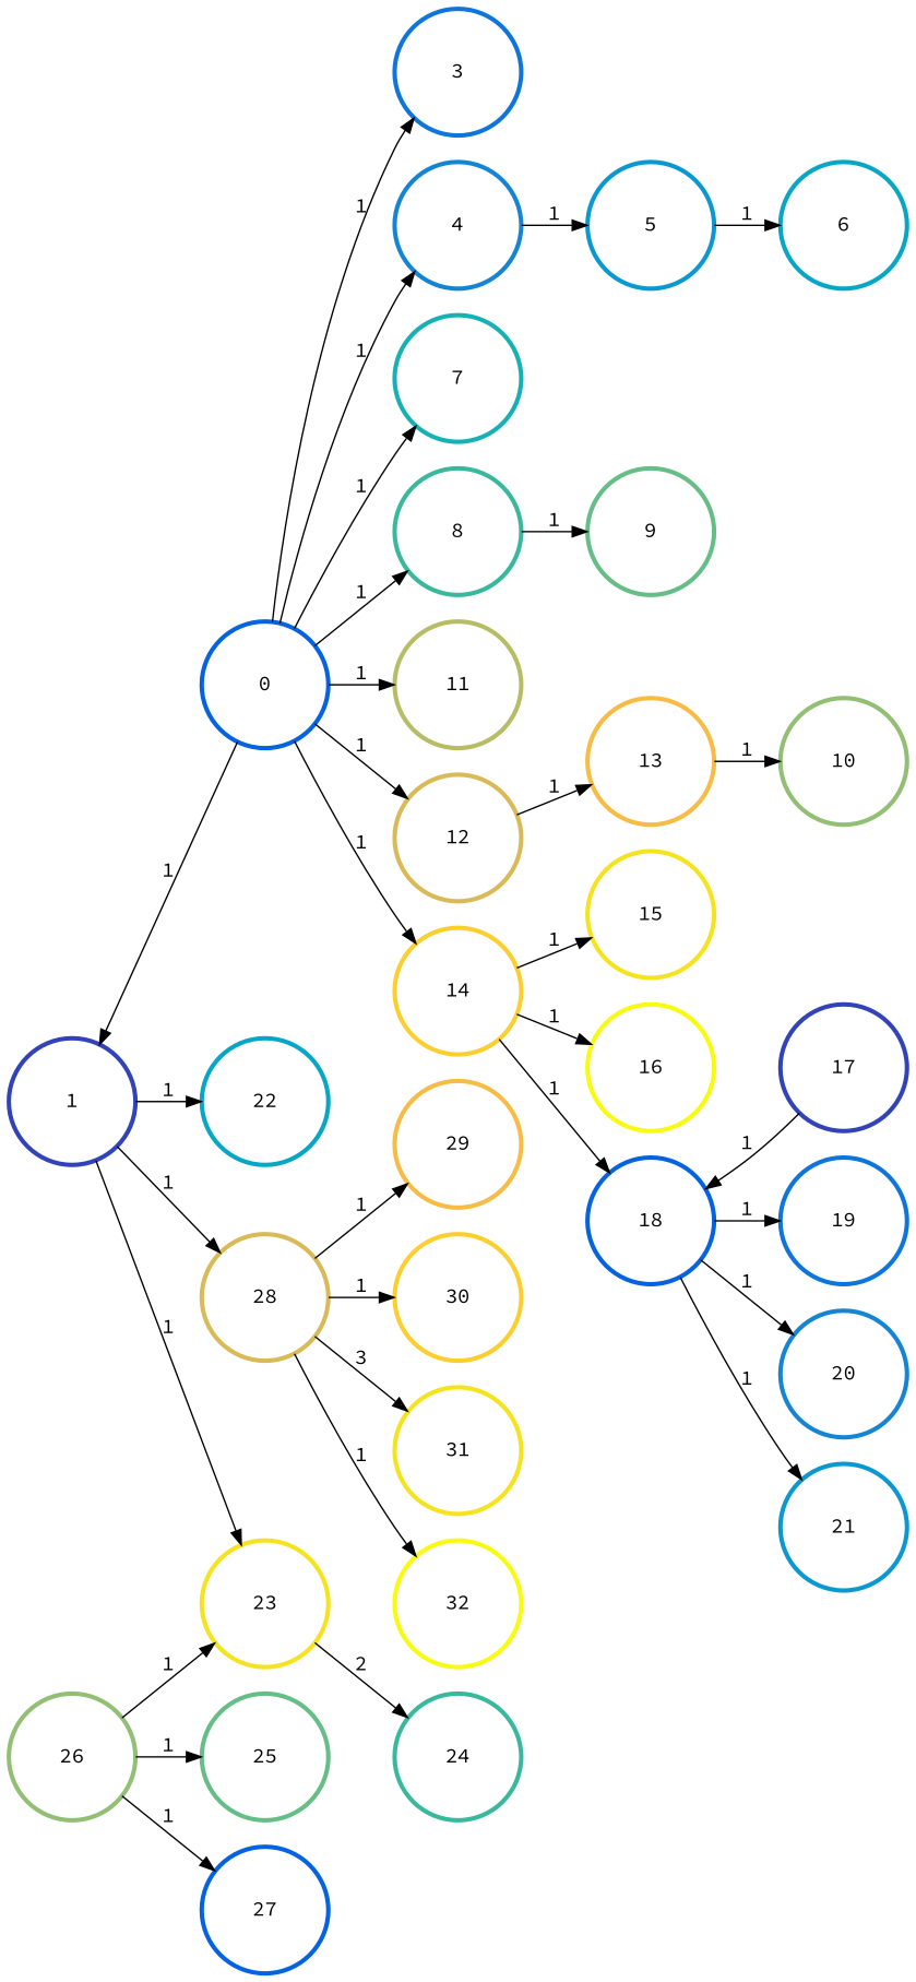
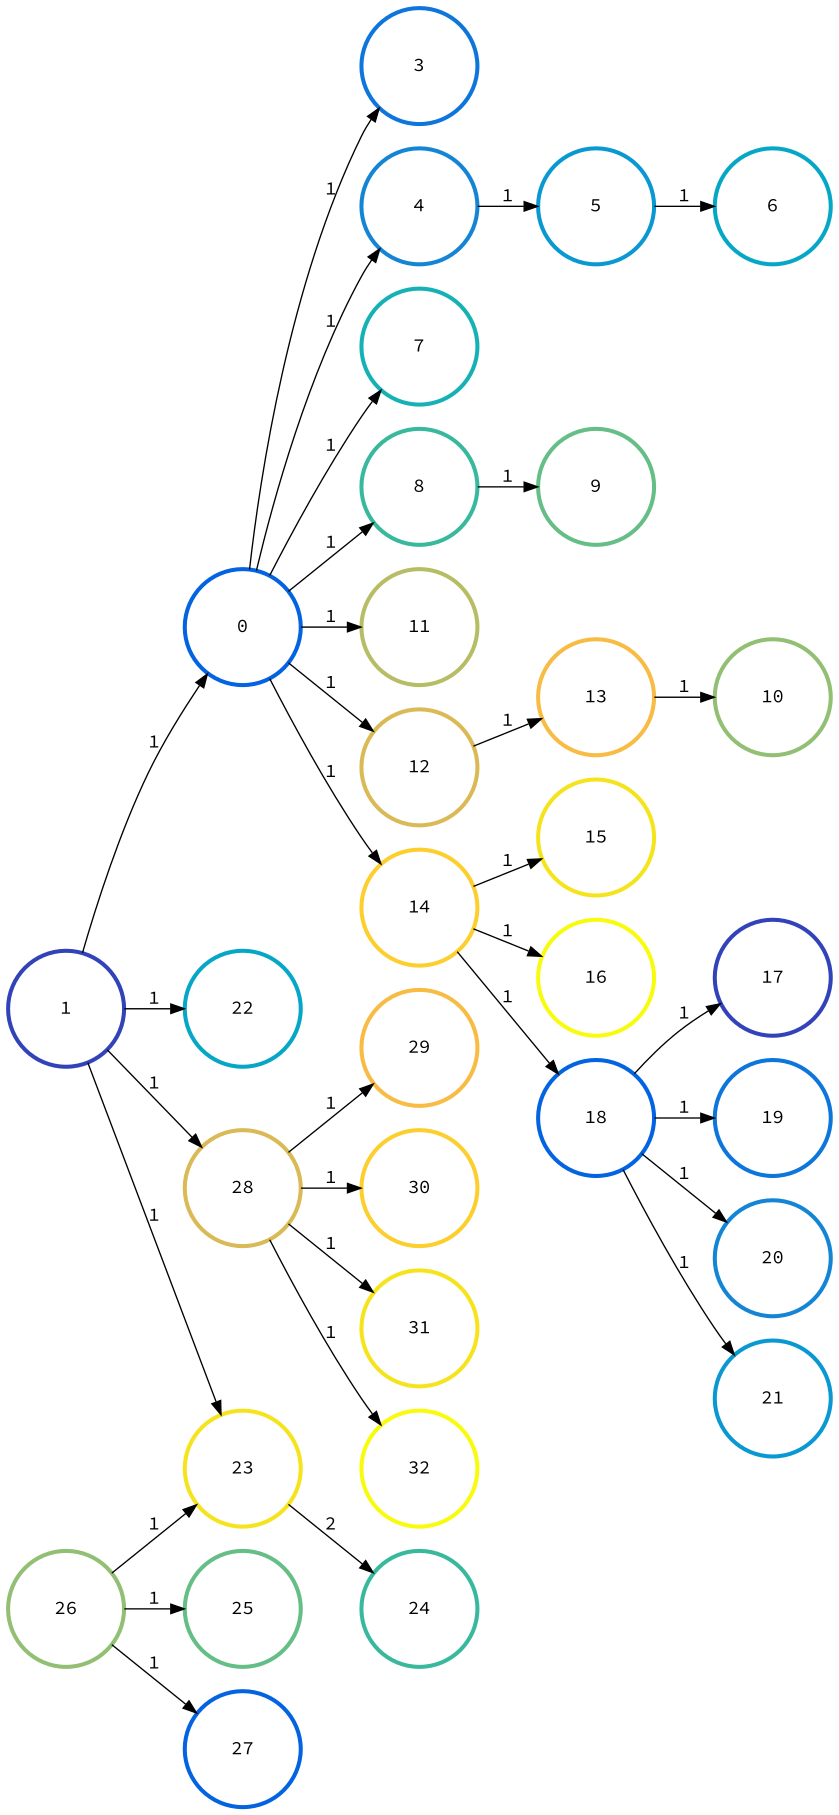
  digraph {
    fontname="Source Code Pro"
    rankdir=LR
    node [color="#0363E1" fontname="Source Code Pro" penwidth=3]
    edge [color=black fontname="Source Code Pro" penwidth=1]
    n1 [color="#3243BA" height=1.2 label=1 width=1.2]
    n2 [height=1.2 label=0 width=1.2]
    n3 [color="#06A7C6" height=1.2 label=22 width=1.2]
    n4 [color="#D9BA56" height=1.2 label=28 width=1.2]
    n5 [color="#F5E41D" height=1.2 label=23 width=1.2]
    n6 [color="#0D75DC" height=1.2 label=3 width=1.2]
    n7 [color="#1485D4" height=1.2 label=4 width=1.2]
    n8 [color="#15B1B4" height=1.2 label=7 width=1.2]
    n9 [color="#38B99E" height=1.2 label=8 width=1.2]
    n10 [color="#B7BD64" height=1.2 label=11 width=1.2]
    n11 [color="#D9BA56" height=1.2 label=12 width=1.2]
    n12 [color="#FCCE2E" height=1.2 label=14 width=1.2]
    n13 [color="#92BF73" height=1.2 label=26 width=1.2]
    n14 [color="#65BE86" height=1.2 label=25 width=1.2]
    n15 [height=1.2 label=27 width=1.2]
    n16 [color="#F8BB44" height=1.2 label=29 width=1.2]
    n17 [color="#FCCE2E" height=1.2 label=30 width=1.2]
    n18 [color="#F5E41D" height=1.2 label=31 width=1.2]
    n19 [color="#F9FB0E" height=1.2 label=32 width=1.2]
    n20 [color="#0998D1" height=1.2 label=5 width=1.2]
    n21 [color="#65BE86" height=1.2 label=9 width=1.2]
    n22 [color="#F8BB44" height=1.2 label=13 width=1.2]
    n23 [color="#F5E41D" height=1.2 label=15 width=1.2]
    n24 [color="#F9FB0E" height=1.2 label=16 width=1.2]
    n25 [height=1.2 label=18 width=1.2]
    n26 [color="#06A7C6" height=1.2 label=6 width=1.2]
    n27 [color="#92BF73" height=1.2 label=10 width=1.2]
    n28 [color="#3243BA" height=1.2 label=17 width=1.2]
    n29 [color="#0D75DC" height=1.2 label=19 width=1.2]
    n30 [color="#1485D4" height=1.2 label=20 width=1.2]
    n31 [color="#0998D1" height=1.2 label=21 width=1.2]
    n32 [color="#38B99E" height=1.2 label=24 width=1.2]
-   n2 -> n1 [label=1]
+   n1 -> n2 [label=1]
    n1 -> n3 [label=1]
    n1 -> n4 [label=1]
    n1 -> n5 [label=1]
    n2 -> n6 [label=1]
    n2 -> n7 [label=1]
    n2 -> n8 [label=1]
    n2 -> n9 [label=1]
    n2 -> n10 [label=1]
    n2 -> n11 [label=1]
    n2 -> n12 [label=1]
    n4 -> n16 [label=1]
    n4 -> n17 [label=1]
-   n4 -> n18 [label=3]
+   n4 -> n18 [label=1]
    n4 -> n19 [label=1]
    n5 -> n32 [label=2]
    n7 -> n20 [label=1]
    n9 -> n21 [label=1]
    n11 -> n22 [label=1]
    n12 -> n23 [label=1]
    n12 -> n24 [label=1]
    n12 -> n25 [label=1]
    n13 -> n5 [label=1]
    n13 -> n14 [label=1]
    n13 -> n15 [label=1]
    n20 -> n26 [label=1]
    n22 -> n27 [label=1]
-   n28 -> n25 [label=1]
+   n25 -> n28 [label=1]
    n25 -> n29 [label=1]
    n25 -> n30 [label=1]
    n25 -> n31 [label=1]
  }
